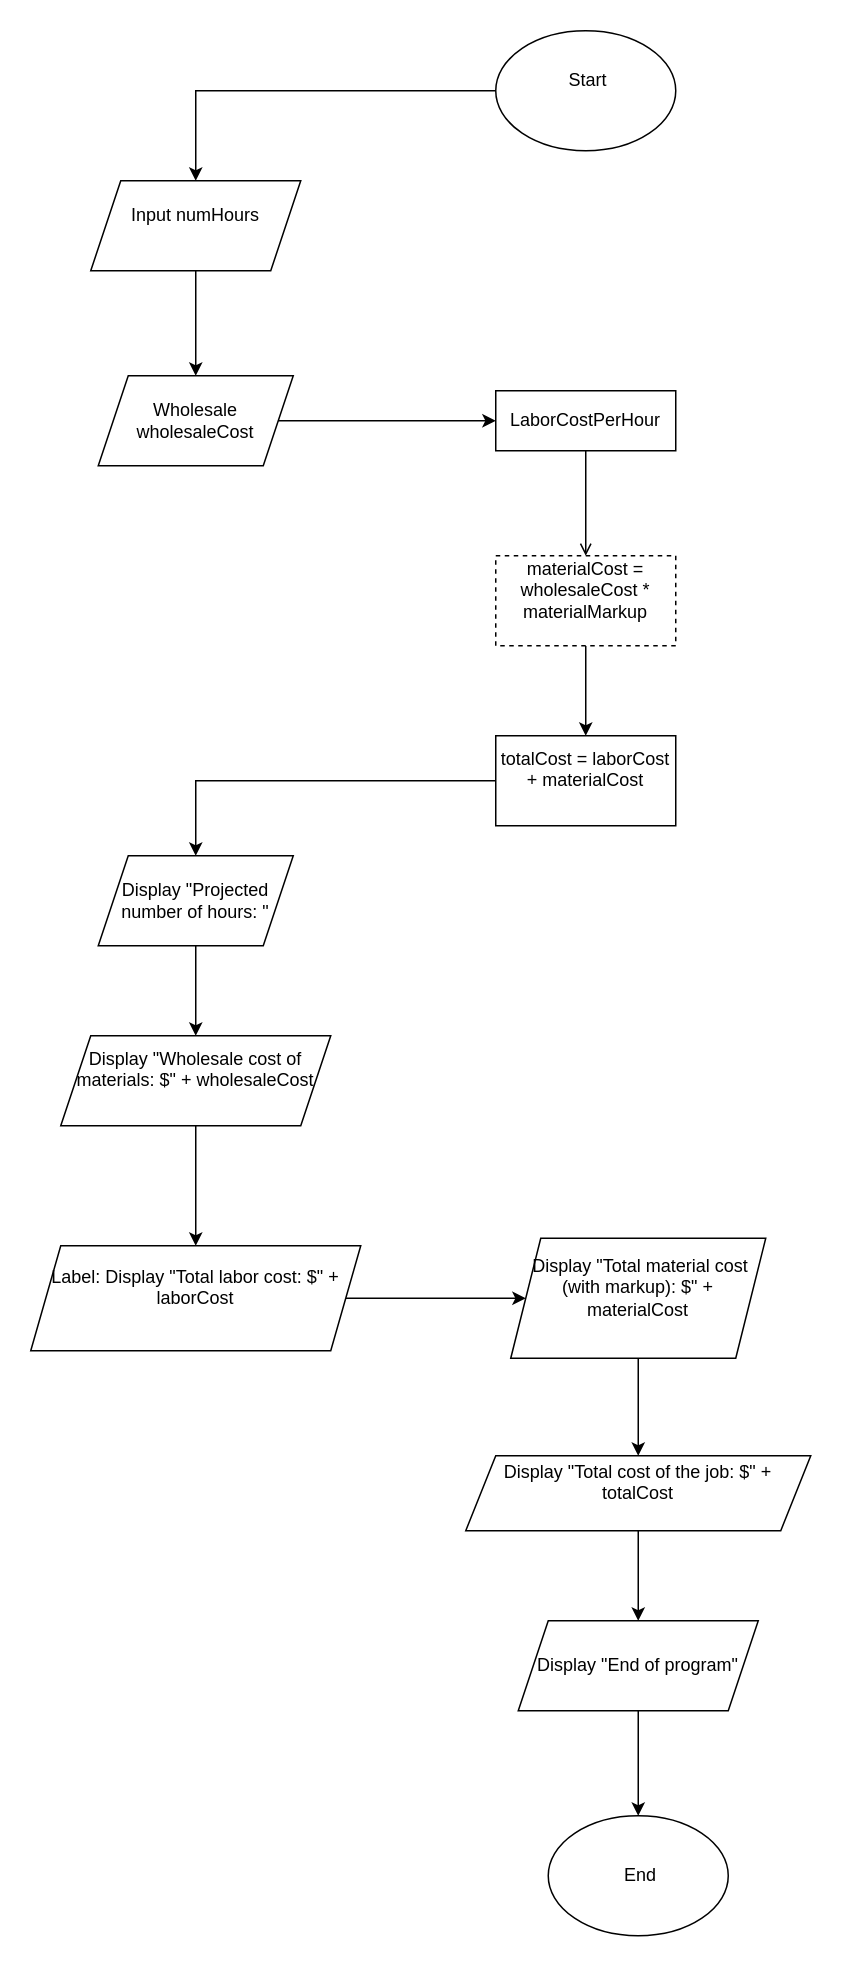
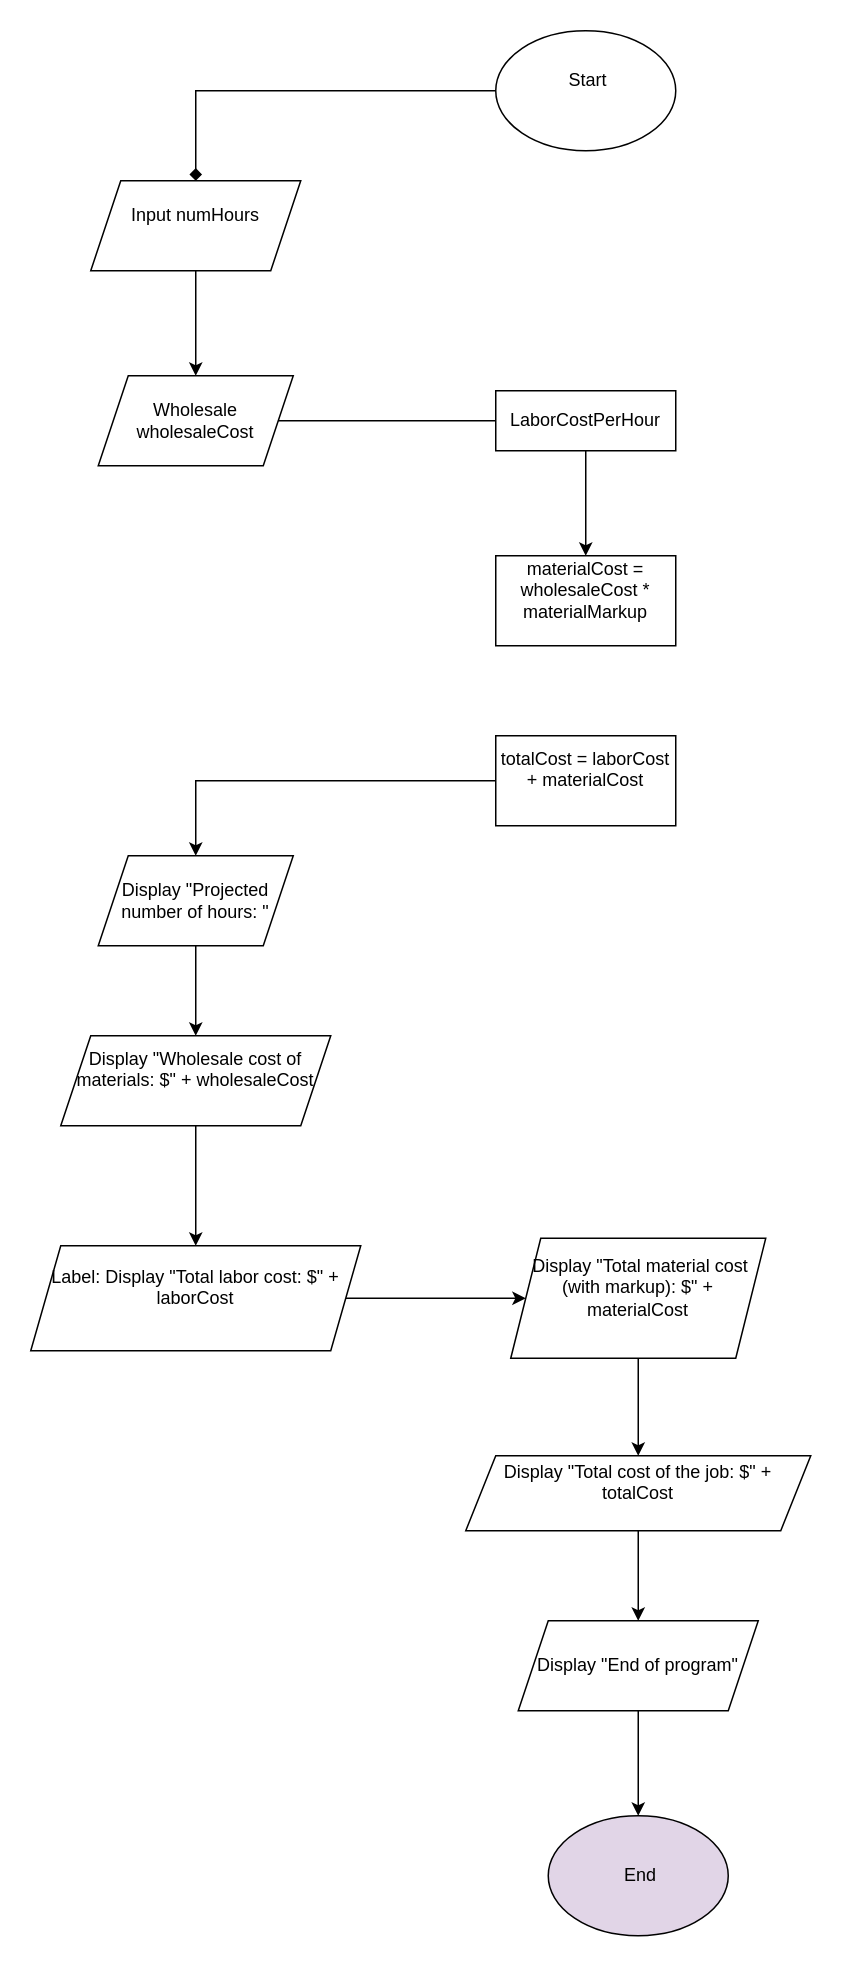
  <mxCell id="0" />
  <mxCell id="1" parent="0" />
- <mxCell id="2" value="" style="edgeStyle=orthogonalEdgeStyle;rounded=0;orthogonalLoop=1;jettySize=auto;html=1;" edge="1" parent="1" source="3" target="5"><mxGeometry relative="1" as="geometry" /></mxCell>
+ <mxCell id="2" value="" style="edgeStyle=orthogonalEdgeStyle;rounded=0;orthogonalLoop=1;jettySize=auto;html=1;endArrow=diamond;" edge="1" parent="1" source="3" target="5"><mxGeometry relative="1" as="geometry" /></mxCell>
  <mxCell id="3" value="&lt;div&gt;&amp;nbsp;Start&lt;/div&gt;&lt;div&gt;&lt;br&gt;&lt;/div&gt;" style="ellipse;whiteSpace=wrap;html=1;" vertex="1" parent="1"><mxGeometry x="330" y="20" width="120" height="80" as="geometry" /></mxCell>
  <mxCell id="4" value="" style="edgeStyle=orthogonalEdgeStyle;rounded=0;orthogonalLoop=1;jettySize=auto;html=1;" edge="1" parent="1" source="5" target="7"><mxGeometry relative="1" as="geometry" /></mxCell>
  <mxCell id="5" value="&lt;div&gt;Input numHours&lt;/div&gt;&lt;div&gt;&lt;br&gt;&lt;/div&gt;" style="shape=parallelogram;perimeter=parallelogramPerimeter;whiteSpace=wrap;html=1;fixedSize=1;" vertex="1" parent="1"><mxGeometry x="60" y="120" width="140" height="60" as="geometry" /></mxCell>
- <mxCell id="6" value="" style="edgeStyle=orthogonalEdgeStyle;rounded=0;orthogonalLoop=1;jettySize=auto;html=1;" edge="1" parent="1" source="7" target="9"><mxGeometry relative="1" as="geometry" /></mxCell>
+ <mxCell id="6" value="" style="edgeStyle=orthogonalEdgeStyle;rounded=0;orthogonalLoop=1;jettySize=auto;html=1;endArrow=none;" edge="1" parent="1" source="7" target="9"><mxGeometry relative="1" as="geometry" /></mxCell>
  <mxCell id="7" value="&lt;div&gt;Wholesale wholesaleCost&lt;br&gt;&lt;/div&gt;" style="shape=parallelogram;perimeter=parallelogramPerimeter;whiteSpace=wrap;html=1;fixedSize=1;" vertex="1" parent="1"><mxGeometry x="65" y="250" width="130" height="60" as="geometry" /></mxCell>
- <mxCell id="8" value="" style="edgeStyle=orthogonalEdgeStyle;rounded=0;orthogonalLoop=1;jettySize=auto;html=1;endArrow=open;" edge="1" parent="1" source="9" target="11"><mxGeometry relative="1" as="geometry" /></mxCell>
+ <mxCell id="8" value="" style="edgeStyle=orthogonalEdgeStyle;rounded=0;orthogonalLoop=1;jettySize=auto;html=1;" edge="1" parent="1" source="9" target="11"><mxGeometry relative="1" as="geometry" /></mxCell>
  <mxCell id="9" value="LaborCostPerHour" style="whiteSpace=wrap;html=1;" vertex="1" parent="1"><mxGeometry x="330" y="260" width="120" height="40" as="geometry" /></mxCell>
- <mxCell id="10" value="" style="edgeStyle=orthogonalEdgeStyle;rounded=0;orthogonalLoop=1;jettySize=auto;html=1;" edge="1" parent="1" source="11" target="13"><mxGeometry relative="1" as="geometry" /></mxCell>
- <mxCell id="11" value="&lt;div&gt;materialCost = wholesaleCost * materialMarkup&lt;/div&gt;&lt;div&gt;&lt;br&gt;&lt;/div&gt;" style="whiteSpace=wrap;html=1;dashed=1;" vertex="1" parent="1"><mxGeometry x="330" y="370" width="120" height="60" as="geometry" /></mxCell>
+ <mxCell id="11" value="&lt;div&gt;materialCost = wholesaleCost * materialMarkup&lt;/div&gt;&lt;div&gt;&lt;br&gt;&lt;/div&gt;" style="whiteSpace=wrap;html=1;" vertex="1" parent="1"><mxGeometry x="330" y="370" width="120" height="60" as="geometry" /></mxCell>
  <mxCell id="12" value="" style="edgeStyle=orthogonalEdgeStyle;rounded=0;orthogonalLoop=1;jettySize=auto;html=1;" edge="1" parent="1" source="13" target="15"><mxGeometry relative="1" as="geometry" /></mxCell>
  <mxCell id="13" value="&lt;div&gt;totalCost = laborCost + materialCost&lt;/div&gt;&lt;div&gt;&lt;br&gt;&lt;/div&gt;" style="whiteSpace=wrap;html=1;" vertex="1" parent="1"><mxGeometry x="330" y="490" width="120" height="60" as="geometry" /></mxCell>
  <mxCell id="14" value="" style="edgeStyle=orthogonalEdgeStyle;rounded=0;orthogonalLoop=1;jettySize=auto;html=1;" edge="1" parent="1" source="15" target="17"><mxGeometry relative="1" as="geometry" /></mxCell>
  <mxCell id="15" value="Display &quot;Projected number of hours: &quot;" style="shape=parallelogram;perimeter=parallelogramPerimeter;whiteSpace=wrap;html=1;fixedSize=1;" vertex="1" parent="1"><mxGeometry x="65" y="570" width="130" height="60" as="geometry" /></mxCell>
  <mxCell id="16" value="" style="edgeStyle=orthogonalEdgeStyle;rounded=0;orthogonalLoop=1;jettySize=auto;html=1;" edge="1" parent="1" source="17" target="19"><mxGeometry relative="1" as="geometry" /></mxCell>
  <mxCell id="17" value="&lt;div&gt;Display &quot;Wholesale cost of materials: $&quot; + wholesaleCost&lt;/div&gt;&lt;div&gt;&lt;br&gt;&lt;/div&gt;" style="shape=parallelogram;perimeter=parallelogramPerimeter;whiteSpace=wrap;html=1;fixedSize=1;" vertex="1" parent="1"><mxGeometry x="40" y="690" width="180" height="60" as="geometry" /></mxCell>
  <mxCell id="18" value="" style="edgeStyle=orthogonalEdgeStyle;rounded=0;orthogonalLoop=1;jettySize=auto;html=1;" edge="1" parent="1" source="19" target="21"><mxGeometry relative="1" as="geometry" /></mxCell>
  <mxCell id="19" value="&lt;div&gt;Label: Display &quot;Total labor cost: $&quot; + laborCost&lt;/div&gt;&lt;div&gt;&lt;br&gt;&lt;/div&gt;" style="shape=parallelogram;perimeter=parallelogramPerimeter;whiteSpace=wrap;html=1;fixedSize=1;" vertex="1" parent="1"><mxGeometry x="20" y="830" width="220" height="70" as="geometry" /></mxCell>
  <mxCell id="20" value="" style="edgeStyle=orthogonalEdgeStyle;rounded=0;orthogonalLoop=1;jettySize=auto;html=1;" edge="1" parent="1" source="21" target="23"><mxGeometry relative="1" as="geometry" /></mxCell>
  <mxCell id="21" value="&lt;div&gt;&amp;nbsp;Display &quot;Total material cost (with markup): $&quot; + materialCost&lt;/div&gt;&lt;div&gt;&lt;br&gt;&lt;/div&gt;" style="shape=parallelogram;perimeter=parallelogramPerimeter;whiteSpace=wrap;html=1;fixedSize=1;" vertex="1" parent="1"><mxGeometry x="340" y="825" width="170" height="80" as="geometry" /></mxCell>
  <mxCell id="22" value="" style="edgeStyle=orthogonalEdgeStyle;rounded=0;orthogonalLoop=1;jettySize=auto;html=1;" edge="1" parent="1" source="23" target="25"><mxGeometry relative="1" as="geometry" /></mxCell>
  <mxCell id="23" value="&lt;div&gt;Display &quot;Total cost of the job: $&quot; + totalCost&lt;/div&gt;&lt;div&gt;&lt;br&gt;&lt;/div&gt;" style="shape=parallelogram;perimeter=parallelogramPerimeter;whiteSpace=wrap;html=1;fixedSize=1;" vertex="1" parent="1"><mxGeometry x="310" y="970" width="230" height="50" as="geometry" /></mxCell>
  <mxCell id="24" value="" style="edgeStyle=orthogonalEdgeStyle;rounded=0;orthogonalLoop=1;jettySize=auto;html=1;" edge="1" parent="1" source="25" target="26"><mxGeometry relative="1" as="geometry" /></mxCell>
  <mxCell id="25" value="Display &quot;End of program&quot;" style="shape=parallelogram;perimeter=parallelogramPerimeter;whiteSpace=wrap;html=1;fixedSize=1;" vertex="1" parent="1"><mxGeometry x="345" y="1080" width="160" height="60" as="geometry" /></mxCell>
- <mxCell id="26" value="&amp;nbsp;End" style="ellipse;whiteSpace=wrap;html=1;" vertex="1" parent="1"><mxGeometry x="365" y="1210" width="120" height="80" as="geometry" /></mxCell>
+ <mxCell id="26" value="&amp;nbsp;End" style="ellipse;whiteSpace=wrap;html=1;fillColor=#e1d5e7;" vertex="1" parent="1"><mxGeometry x="365" y="1210" width="120" height="80" as="geometry" /></mxCell>
